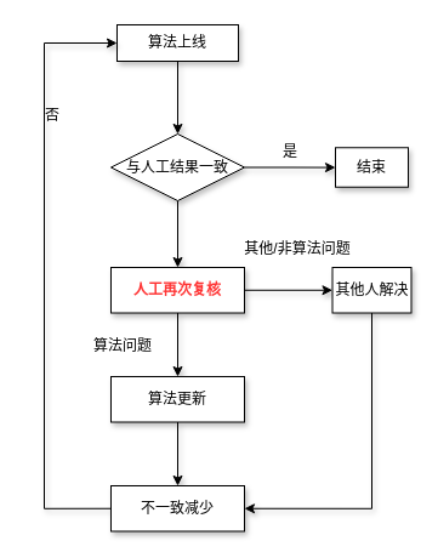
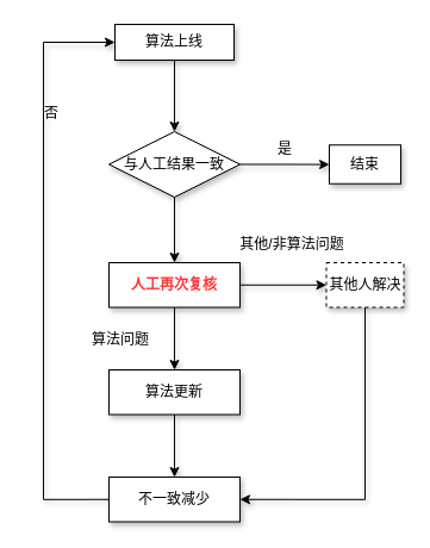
  <mxCell id="0" />
  <mxCell id="1" parent="0" />
  <mxCell id="2" value="" style="edgeStyle=orthogonalEdgeStyle;rounded=0;orthogonalLoop=1;jettySize=auto;html=1;shadow=1;" edge="1" parent="1" source="3" target="6"><mxGeometry relative="1" as="geometry" /></mxCell>
  <mxCell id="3" value="算法上线" style="rounded=0;whiteSpace=wrap;html=1;shadow=1;" vertex="1" parent="1"><mxGeometry x="96" y="20" width="100" height="30" as="geometry" /></mxCell>
  <mxCell id="4" value="" style="edgeStyle=orthogonalEdgeStyle;rounded=0;orthogonalLoop=1;jettySize=auto;html=1;shadow=1;" edge="1" parent="1" source="6" target="7"><mxGeometry relative="1" as="geometry" /></mxCell>
  <mxCell id="5" value="" style="edgeStyle=orthogonalEdgeStyle;rounded=0;orthogonalLoop=1;jettySize=auto;html=1;shadow=1;" edge="1" parent="1" source="6" target="10"><mxGeometry relative="1" as="geometry" /></mxCell>
  <mxCell id="6" value="与人工结果一致" style="rhombus;whiteSpace=wrap;html=1;rounded=0;shadow=1;" vertex="1" parent="1"><mxGeometry x="91" y="110" width="110" height="55" as="geometry" /></mxCell>
  <mxCell id="7" value="结束" style="whiteSpace=wrap;html=1;rounded=0;shadow=1;" vertex="1" parent="1"><mxGeometry x="276" y="121.25" width="60" height="32.5" as="geometry" /></mxCell>
  <mxCell id="8" value="" style="edgeStyle=orthogonalEdgeStyle;rounded=0;orthogonalLoop=1;jettySize=auto;html=1;shadow=1;" edge="1" parent="1" source="10" target="12"><mxGeometry relative="1" as="geometry" /></mxCell>
  <mxCell id="9" value="" style="edgeStyle=orthogonalEdgeStyle;rounded=0;orthogonalLoop=1;jettySize=auto;html=1;shadow=1;" edge="1" parent="1" source="10" target="16"><mxGeometry relative="1" as="geometry" /></mxCell>
  <mxCell id="10" value="&lt;b&gt;&lt;font color=&quot;#ff3333&quot;&gt;人工再次复核&lt;/font&gt;&lt;/b&gt;" style="whiteSpace=wrap;html=1;rounded=0;shadow=1;" vertex="1" parent="1"><mxGeometry x="91" y="220" width="110" height="37.5" as="geometry" /></mxCell>
  <mxCell id="11" style="edgeStyle=orthogonalEdgeStyle;rounded=0;orthogonalLoop=1;jettySize=auto;html=1;exitX=0.5;exitY=1;exitDx=0;exitDy=0;entryX=1;entryY=0.5;entryDx=0;entryDy=0;shadow=1;" edge="1" parent="1" source="12" target="18"><mxGeometry relative="1" as="geometry" /></mxCell>
- <mxCell id="12" value="其他人解决" style="whiteSpace=wrap;html=1;rounded=0;shadow=1;" vertex="1" parent="1"><mxGeometry x="273.5" y="220" width="65" height="37.5" as="geometry" /></mxCell>
+ <mxCell id="12" value="其他人解决" style="whiteSpace=wrap;html=1;rounded=0;shadow=1;dashed=1;" vertex="1" parent="1"><mxGeometry x="273.5" y="220" width="65" height="37.5" as="geometry" /></mxCell>
  <mxCell id="13" value="其他/非算法问题" style="text;html=1;strokeColor=none;fillColor=none;align=center;verticalAlign=middle;whiteSpace=wrap;rounded=0;shadow=1;" vertex="1" parent="1"><mxGeometry x="190" y="190" width="110" height="30" as="geometry" /></mxCell>
  <mxCell id="14" value="算法问题" style="text;html=1;strokeColor=none;fillColor=none;align=center;verticalAlign=middle;whiteSpace=wrap;rounded=0;shadow=1;" vertex="1" parent="1"><mxGeometry x="56" y="270" width="90" height="30" as="geometry" /></mxCell>
  <mxCell id="15" value="" style="edgeStyle=orthogonalEdgeStyle;rounded=0;orthogonalLoop=1;jettySize=auto;html=1;shadow=1;" edge="1" parent="1" source="16" target="18"><mxGeometry relative="1" as="geometry" /></mxCell>
  <mxCell id="16" value="算法更新" style="whiteSpace=wrap;html=1;rounded=0;shadow=1;" vertex="1" parent="1"><mxGeometry x="91" y="310" width="110" height="37.5" as="geometry" /></mxCell>
  <mxCell id="17" style="edgeStyle=orthogonalEdgeStyle;rounded=0;orthogonalLoop=1;jettySize=auto;html=1;exitX=0;exitY=0.5;exitDx=0;exitDy=0;entryX=0;entryY=0.5;entryDx=0;entryDy=0;shadow=1;" edge="1" parent="1" source="18" target="3"><mxGeometry relative="1" as="geometry"><Array as="points"><mxPoint x="36" y="419" /><mxPoint x="36" y="35" /></Array></mxGeometry></mxCell>
  <mxCell id="18" value="不一致减少" style="whiteSpace=wrap;html=1;rounded=0;shadow=1;" vertex="1" parent="1"><mxGeometry x="91" y="400" width="110" height="37.5" as="geometry" /></mxCell>
  <mxCell id="19" value="是" style="text;html=1;strokeColor=none;fillColor=none;align=center;verticalAlign=middle;whiteSpace=wrap;rounded=0;shadow=1;" vertex="1" parent="1"><mxGeometry x="216" y="110" width="46" height="30" as="geometry" /></mxCell>
  <mxCell id="20" value="否" style="text;html=1;strokeColor=none;fillColor=none;align=center;verticalAlign=middle;whiteSpace=wrap;rounded=0;shadow=1;" vertex="1" parent="1"><mxGeometry x="20" y="80" width="46" height="30" as="geometry" /></mxCell>
